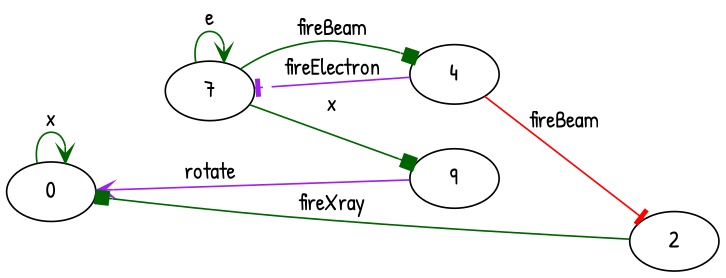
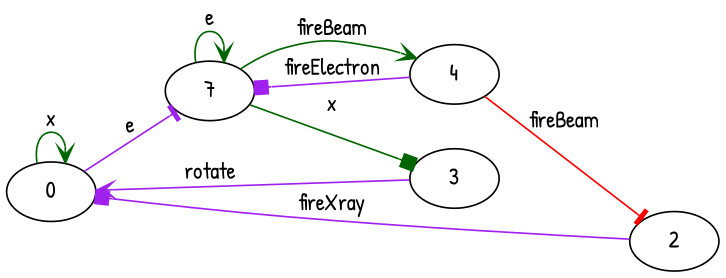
  digraph {
    fontname="Patrick Hand"
    rankdir=LR
    node [fontname="Patrick Hand"]
    edge [arrowhead=box color=darkgreen fontname="Patrick Hand"]
    0
    n2 [label=7]
-   3 [label=9]
+   3
    4
    2
    0 -> 0 [arrowhead=vee label=x]
+   0 -> n2 [arrowhead=tee color=purple label=e]
    n2 -> n2 [arrowhead=vee label=e]
    n2 -> 3 [label=x]
-   n2 -> 4 [label=fireBeam]
+   n2 -> 4 [arrowhead=vee label=fireBeam]
    3 -> 0 [arrowhead=vee color=purple label=rotate]
-   4 -> n2 [arrowhead=tee color=purple label=fireElectron]
+   4 -> n2 [color=purple label=fireElectron]
    4 -> 2 [arrowhead=tee color=red label=fireBeam]
-   2 -> 0 [label=fireXray]
+   2 -> 0 [color=purple label=fireXray]
  }
